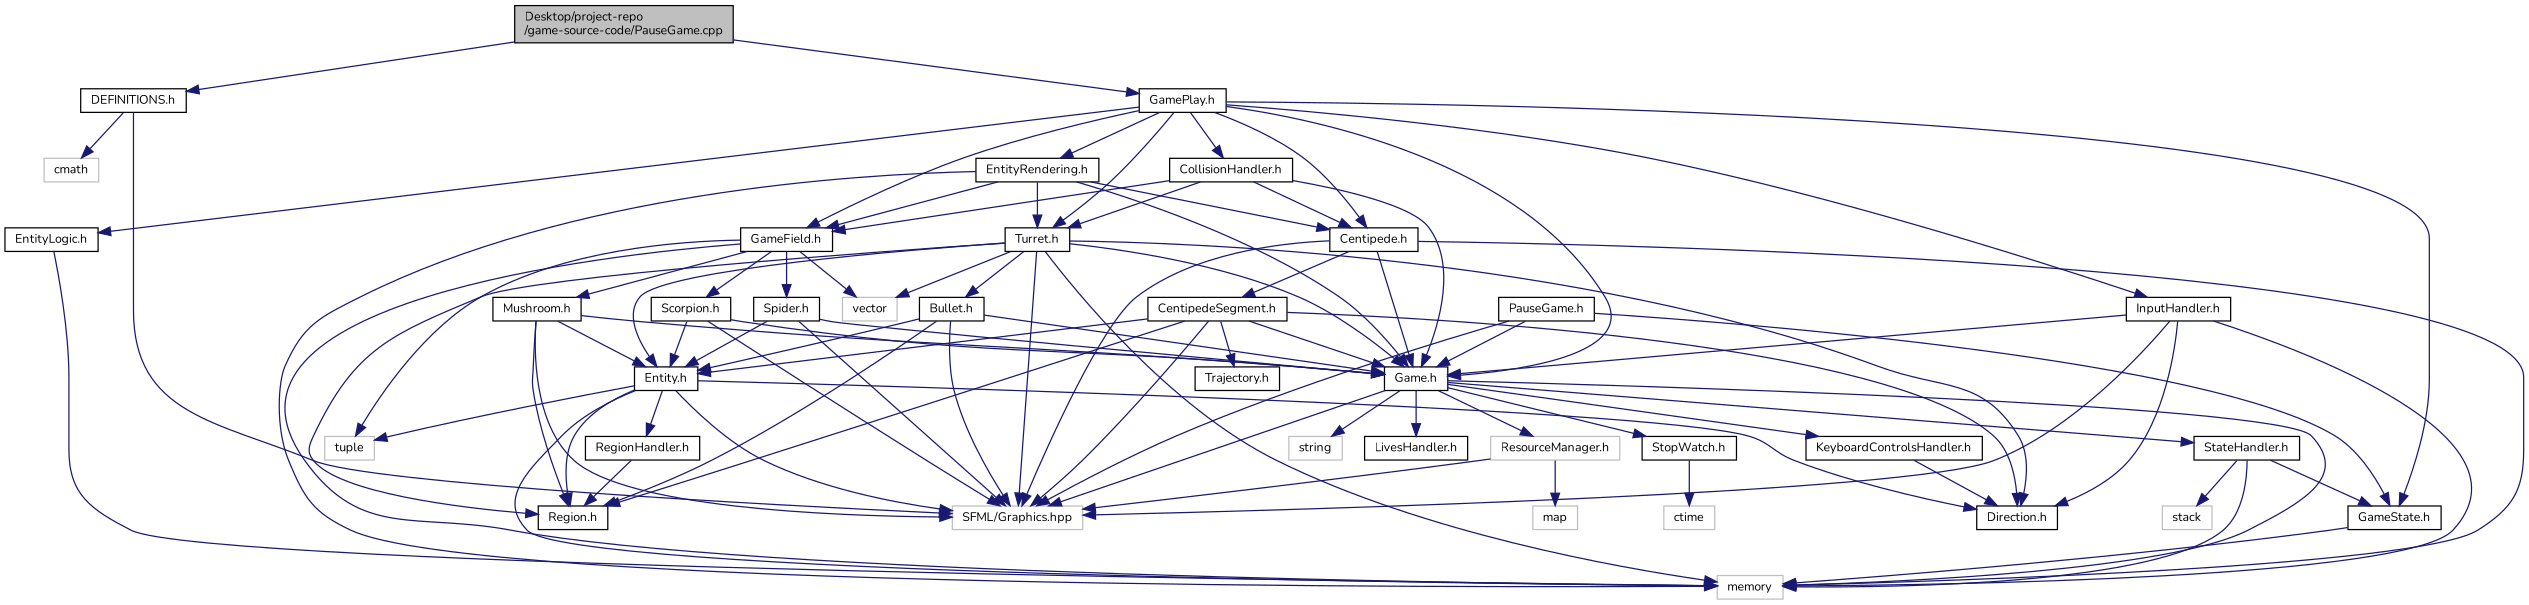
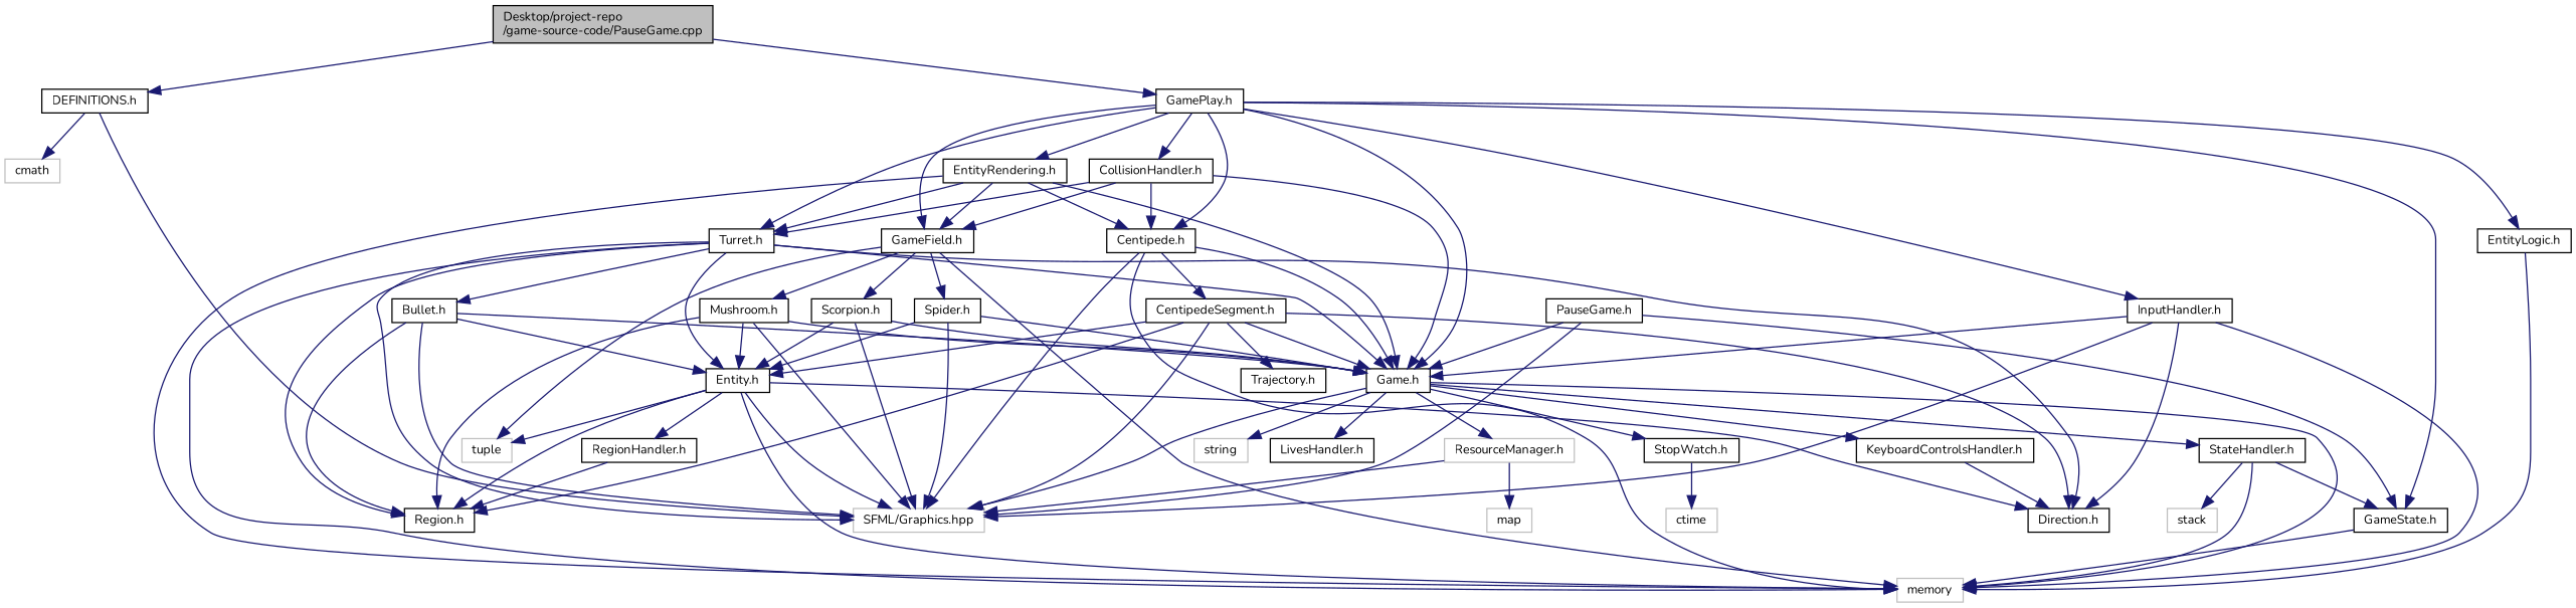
  digraph {
    fontname=Nunito
    node [color=black fillcolor=white fontname=Nunito fontsize=10 shape=record style=filled]
    edge [color=midnightblue fontname=Nunito fontsize=10 labelfontname=Helvetica labelfontsize=10 style=solid]
    n1 [fillcolor=grey75 fontcolor=black height=0.2 label="Desktop/project-repo\l/game-source-code/PauseGame.cpp" width=0.4]
    n2 [height=0.2 label="DEFINITIONS.h" width=0.4]
    n3 [height=0.2 label="GamePlay.h" width=0.4]
    n4 [color=grey75 height=0.2 label="SFML/Graphics.hpp" width=0.4]
    n5 [color=grey75 height=0.2 label=cmath width=0.4]
    n6 [height=0.2 label="Centipede.h" width=0.4]
    n7 [height=0.2 label="Game.h" width=0.4]
    n8 [height=0.2 label="GameState.h" width=0.4]
    n9 [height=0.2 label="CollisionHandler.h" width=0.4]
    n10 [height=0.2 label="GameField.h" width=0.4]
    n11 [height=0.2 label="Turret.h" width=0.4]
    n12 [height=0.2 label="EntityLogic.h" width=0.4]
    n13 [height=0.2 label="EntityRendering.h" width=0.4]
    n14 [height=0.2 label="InputHandler.h" width=0.4]
    n15 [height=0.2 label="PauseGame.h" width=0.4]
    n16 [color=grey75 height=0.2 label=memory width=0.4]
    n17 [height=0.2 label="CentipedeSegment.h" width=0.4]
    n18 [color=grey75 height=0.2 label=string width=0.4]
    n19 [height=0.2 label="KeyboardControlsHandler.h" width=0.4]
    n20 [height=0.2 label="LivesHandler.h" width=0.4]
    n21 [color=grey75 height=0.2 label="ResourceManager.h" width=0.4]
    n22 [height=0.2 label="StateHandler.h" width=0.4]
    n23 [height=0.2 label="StopWatch.h" width=0.4]
    n24 [color=grey75 height=0.2 label=tuple width=0.4]
-   n25 [color=grey75 height=0.2 label=vector width=0.4]
    n26 [height=0.2 label="Mushroom.h" width=0.4]
    n27 [height=0.2 label="Scorpion.h" width=0.4]
    n28 [height=0.2 label="Spider.h" width=0.4]
    n29 [height=0.2 label="Direction.h" width=0.4]
    n30 [height=0.2 label="Entity.h" width=0.4]
    n31 [height=0.2 label="Region.h" width=0.4]
    n32 [height=0.2 label="Bullet.h" width=0.4]
    n33 [height=0.2 label="Trajectory.h" width=0.4]
    n34 [height=0.2 label="RegionHandler.h" width=0.4]
    n35 [color=grey75 height=0.2 label=map width=0.4]
    n36 [color=grey75 height=0.2 label=stack width=0.4]
    n37 [color=grey75 height=0.2 label=ctime width=0.4]
    n1 -> n2
    n1 -> n3
    n2 -> n4
    n2 -> n5
    n3 -> n6
    n3 -> n7
    n3 -> n8
    n3 -> n9
    n3 -> n10
    n3 -> n11
    n3 -> n12
    n3 -> n13
    n3 -> n14
    n6 -> n4
    n6 -> n7
    n6 -> n16
    n6 -> n17
    n7 -> n4
    n7 -> n16
    n7 -> n18
    n7 -> n19
    n7 -> n20
    n7 -> n21
    n7 -> n22
    n7 -> n23
    n8 -> n16
    n9 -> n6
    n9 -> n7
    n9 -> n10
    n9 -> n11
    n10 -> n16
    n10 -> n24
-   n10 -> n25
    n10 -> n26
    n10 -> n27
    n10 -> n28
    n11 -> n4
    n11 -> n7
    n11 -> n16
-   n11 -> n25
    n11 -> n29
    n11 -> n30
    n11 -> n31
    n11 -> n32
    n12 -> n16
    n13 -> n6
    n13 -> n7
    n13 -> n10
    n13 -> n11
    n13 -> n16
    n14 -> n4
    n14 -> n7
    n14 -> n16
    n14 -> n29
    n15 -> n4
    n15 -> n7
    n15 -> n8
    n17 -> n4
    n17 -> n7
    n17 -> n29
    n17 -> n30
    n17 -> n31
    n17 -> n33
    n19 -> n29
    n21 -> n4
    n21 -> n35
    n22 -> n8
    n22 -> n16
    n22 -> n36
    n23 -> n37
    n26 -> n4
    n26 -> n7
    n26 -> n30
    n26 -> n31
    n27 -> n4
    n27 -> n7
    n27 -> n30
    n28 -> n4
    n28 -> n7
    n28 -> n30
    n30 -> n4
    n30 -> n16
    n30 -> n24
    n30 -> n29
    n30 -> n31
    n30 -> n34
    n32 -> n4
    n32 -> n7
    n32 -> n30
    n32 -> n31
    n34 -> n31
  }
